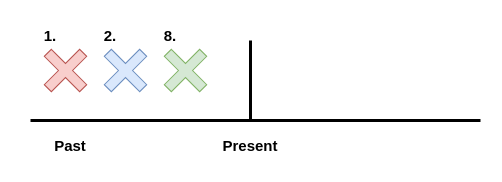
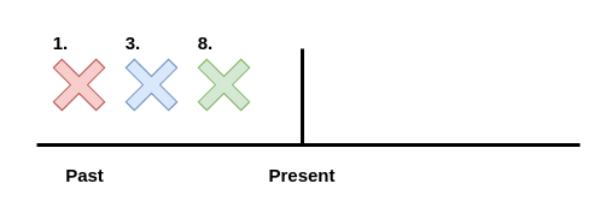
  <mxCell id="0" />
  <mxCell id="1" parent="0" />
  <mxCell id="2" value="" style="endArrow=none;html=1;rounded=0;strokeWidth=3;" edge="1" parent="1"><mxGeometry width="50" height="50" relative="1" as="geometry"><mxPoint x="30" y="120" as="sourcePoint" /><mxPoint x="480" y="120" as="targetPoint" /></mxGeometry></mxCell>
  <mxCell id="3" value="" style="endArrow=none;html=1;rounded=0;strokeWidth=3;" edge="1" parent="1"><mxGeometry width="50" height="50" relative="1" as="geometry"><mxPoint x="250" y="120" as="sourcePoint" /><mxPoint x="250" y="40" as="targetPoint" /></mxGeometry></mxCell>
  <mxCell id="4" value="&lt;b&gt;&lt;font style=&quot;font-size: 15px;&quot;&gt;Past&lt;/font&gt;&lt;/b&gt;" style="text;html=1;strokeColor=none;fillColor=none;align=center;verticalAlign=middle;whiteSpace=wrap;rounded=0;" vertex="1" parent="1"><mxGeometry x="40" y="130" width="60" height="30" as="geometry" /></mxCell>
  <mxCell id="5" value="&lt;b&gt;&lt;font style=&quot;font-size: 15px;&quot;&gt;Present&lt;/font&gt;&lt;/b&gt;" style="text;html=1;strokeColor=none;fillColor=none;align=center;verticalAlign=middle;whiteSpace=wrap;rounded=0;" vertex="1" parent="1"><mxGeometry x="220" y="130" width="60" height="30" as="geometry" /></mxCell>
  <mxCell id="6" value="" style="shape=cross;whiteSpace=wrap;html=1;fontSize=15;rotation=45;fillColor=#f8cecc;strokeColor=#b85450;" vertex="1" parent="1"><mxGeometry x="40" y="45" width="50" height="50" as="geometry" /></mxCell>
  <mxCell id="7" value="" style="shape=cross;whiteSpace=wrap;html=1;fontSize=15;rotation=45;fillColor=#dae8fc;strokeColor=#6c8ebf;direction=west;" vertex="1" parent="1"><mxGeometry x="100" y="45" width="50" height="50" as="geometry" /></mxCell>
  <mxCell id="8" value="" style="shape=cross;whiteSpace=wrap;html=1;fontSize=15;rotation=45;fillColor=#d5e8d4;strokeColor=#82b366;" vertex="1" parent="1"><mxGeometry x="160" y="45" width="50" height="50" as="geometry" /></mxCell>
  <mxCell id="9" value="&lt;b&gt;1.&lt;/b&gt;" style="text;html=1;strokeColor=none;fillColor=none;align=center;verticalAlign=middle;whiteSpace=wrap;rounded=0;fontSize=15;" vertex="1" parent="1"><mxGeometry x="20" y="20" width="60" height="30" as="geometry" /></mxCell>
- <mxCell id="10" value="&lt;b&gt;2.&lt;/b&gt;" style="text;html=1;strokeColor=none;fillColor=none;align=center;verticalAlign=middle;whiteSpace=wrap;rounded=0;fontSize=15;" vertex="1" parent="1"><mxGeometry x="80" y="20" width="60" height="30" as="geometry" /></mxCell>
+ <mxCell id="10" value="&lt;b&gt;3.&lt;/b&gt;" style="text;html=1;strokeColor=none;fillColor=none;align=center;verticalAlign=middle;whiteSpace=wrap;rounded=0;fontSize=15;" vertex="1" parent="1"><mxGeometry x="80" y="20" width="60" height="30" as="geometry" /></mxCell>
  <mxCell id="11" value="&lt;b&gt;8.&lt;/b&gt;" style="text;html=1;strokeColor=none;fillColor=none;align=center;verticalAlign=middle;whiteSpace=wrap;rounded=0;fontSize=15;" vertex="1" parent="1"><mxGeometry x="140" y="20" width="60" height="30" as="geometry" /></mxCell>
